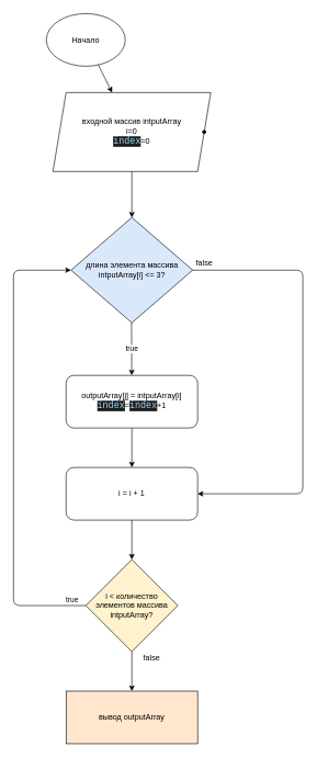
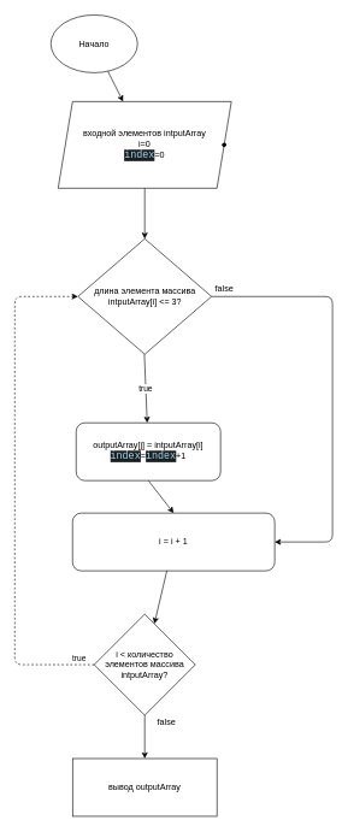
  <mxCell id="0" />
  <mxCell id="1" parent="0" />
  <mxCell id="2" value="" style="edgeStyle=none;html=1;" parent="1" source="3" target="4" edge="1"><mxGeometry relative="1" as="geometry" /></mxCell>
  <mxCell id="3" value="Начало" style="ellipse;whiteSpace=wrap;html=1;" parent="1" vertex="1"><mxGeometry x="70" y="20" width="120" height="80" as="geometry" /></mxCell>
- <mxCell id="4" value="входной массив intputArray&lt;br&gt;i=0&lt;br&gt;&lt;span style=&quot;color: rgb(156 , 220 , 254) ; background-color: rgb(30 , 30 , 30) ; font-family: &amp;#34;consolas&amp;#34; , &amp;#34;courier new&amp;#34; , monospace ; font-size: 14px&quot;&gt;index&lt;/span&gt;=0" style="shape=parallelogram;perimeter=parallelogramPerimeter;whiteSpace=wrap;html=1;fixedSize=1;" parent="1" vertex="1"><mxGeometry x="80" y="140" width="240" height="120" as="geometry" /></mxCell>
- <mxCell id="5" value="длина элемента массива intputArray[i] &amp;lt;= 3?" style="rhombus;whiteSpace=wrap;html=1;fillColor=#dae8fc;" parent="1" vertex="1"><mxGeometry x="107.5" y="330" width="185" height="160" as="geometry" /></mxCell>
+ <mxCell id="4" value="входной элементов intputArray&lt;br&gt;i=0&lt;br&gt;&lt;span style=&quot;color: rgb(156 , 220 , 254) ; background-color: rgb(30 , 30 , 30) ; font-family: &amp;#34;consolas&amp;#34; , &amp;#34;courier new&amp;#34; , monospace ; font-size: 14px&quot;&gt;index&lt;/span&gt;=0" style="shape=parallelogram;perimeter=parallelogramPerimeter;whiteSpace=wrap;html=1;fixedSize=1;" parent="1" vertex="1"><mxGeometry x="80" y="140" width="240" height="120" as="geometry" /></mxCell>
+ <mxCell id="5" value="длина элемента массива intputArray[i] &amp;lt;= 3?" style="rhombus;whiteSpace=wrap;html=1;" parent="1" vertex="1"><mxGeometry x="107.5" y="330" width="185" height="160" as="geometry" /></mxCell>
  <mxCell id="6" value="" style="shape=waypoint;sketch=0;size=6;pointerEvents=1;points=[];fillColor=default;resizable=0;rotatable=0;perimeter=centerPerimeter;snapToPoint=1;" parent="1" vertex="1"><mxGeometry x="290" y="180" width="40" height="40" as="geometry" /></mxCell>
  <mxCell id="7" value="" style="edgeStyle=none;html=1;" parent="1" source="8" target="18" edge="1"><mxGeometry relative="1" as="geometry" /></mxCell>
- <mxCell id="8" value="i = i + 1" style="rounded=1;whiteSpace=wrap;html=1;" parent="1" vertex="1"><mxGeometry x="100" y="710" width="200" height="80" as="geometry" /></mxCell>
+ <mxCell id="8" value="i = i + 1" style="rounded=1;whiteSpace=wrap;html=1;" parent="1" vertex="1"><mxGeometry x="100" y="710" width="280" height="80" as="geometry" /></mxCell>
  <mxCell id="9" value="" style="endArrow=classic;html=1;exitX=0.5;exitY=1;exitDx=0;exitDy=0;entryX=0.5;entryY=0;entryDx=0;entryDy=0;" parent="1" source="14" target="8" edge="1"><mxGeometry width="50" height="50" relative="1" as="geometry"><mxPoint x="390" y="580" as="sourcePoint" /><mxPoint x="300" y="840" as="targetPoint" /></mxGeometry></mxCell>
  <mxCell id="10" value="" style="endArrow=classic;html=1;exitX=0.5;exitY=1;exitDx=0;exitDy=0;entryX=0.5;entryY=0;entryDx=0;entryDy=0;" parent="1" source="4" target="5" edge="1"><mxGeometry width="50" height="50" relative="1" as="geometry"><mxPoint x="-10" y="470" as="sourcePoint" /><mxPoint x="40" y="420" as="targetPoint" /></mxGeometry></mxCell>
  <mxCell id="11" value="" style="endArrow=classic;html=1;exitX=1;exitY=0.5;exitDx=0;exitDy=0;entryX=1;entryY=0.5;entryDx=0;entryDy=0;" parent="1" source="5" target="8" edge="1"><mxGeometry width="50" height="50" relative="1" as="geometry"><mxPoint x="-10" y="890" as="sourcePoint" /><mxPoint x="40" y="840" as="targetPoint" /><Array as="points"><mxPoint x="460" y="410" /><mxPoint x="460" y="750" /></Array></mxGeometry></mxCell>
  <mxCell id="12" value="false" style="text;html=1;align=center;verticalAlign=middle;resizable=0;points=[];autosize=1;strokeColor=none;fillColor=none;" parent="1" vertex="1"><mxGeometry x="290" y="390" width="40" height="20" as="geometry" /></mxCell>
  <mxCell id="13" value="true" style="endArrow=classic;html=1;exitX=0.5;exitY=1;exitDx=0;exitDy=0;" parent="1" target="14" edge="1"><mxGeometry width="50" height="50" relative="1" as="geometry"><mxPoint x="199.5" y="490" as="sourcePoint" /><mxPoint x="390" y="660" as="targetPoint" /></mxGeometry></mxCell>
- <mxCell id="14" value="&lt;div&gt;outputArray[j] = intputArray[i]&lt;/div&gt;&lt;div&gt;&lt;span style=&quot;color: rgb(156 , 220 , 254) ; background-color: rgb(30 , 30 , 30) ; font-family: &amp;#34;consolas&amp;#34; , &amp;#34;courier new&amp;#34; , monospace ; font-size: 14px&quot;&gt;index&lt;/span&gt;=&lt;span style=&quot;color: rgb(156 , 220 , 254) ; background-color: rgb(30 , 30 , 30) ; font-family: &amp;#34;consolas&amp;#34; , &amp;#34;courier new&amp;#34; , monospace ; font-size: 14px&quot;&gt;index&lt;/span&gt;&lt;span&gt;+1&lt;/span&gt;&lt;/div&gt;" style="rounded=1;whiteSpace=wrap;html=1;" parent="1" vertex="1"><mxGeometry x="100" y="570" width="200" height="80" as="geometry" /></mxCell>
- <mxCell id="15" value="вывод outputArray" style="rounded=0;whiteSpace=wrap;html=1;fillColor=#ffe6cc;" parent="1" vertex="1"><mxGeometry x="100" y="1050" width="200" height="80" as="geometry" /></mxCell>
+ <mxCell id="14" value="&lt;div&gt;outputArray[j] = intputArray[i]&lt;/div&gt;&lt;div&gt;&lt;span style=&quot;color: rgb(156 , 220 , 254) ; background-color: rgb(30 , 30 , 30) ; font-family: &amp;#34;consolas&amp;#34; , &amp;#34;courier new&amp;#34; , monospace ; font-size: 14px&quot;&gt;index&lt;/span&gt;=&lt;span style=&quot;color: rgb(156 , 220 , 254) ; background-color: rgb(30 , 30 , 30) ; font-family: &amp;#34;consolas&amp;#34; , &amp;#34;courier new&amp;#34; , monospace ; font-size: 14px&quot;&gt;index&lt;/span&gt;&lt;span&gt;+1&lt;/span&gt;&lt;/div&gt;" style="rounded=1;whiteSpace=wrap;html=1;" parent="1" vertex="1"><mxGeometry x="105" y="585" width="200" height="80" as="geometry" /></mxCell>
+ <mxCell id="15" value="вывод outputArray" style="rounded=0;whiteSpace=wrap;html=1;" parent="1" vertex="1"><mxGeometry x="100" y="1050" width="200" height="80" as="geometry" /></mxCell>
  <mxCell id="16" value="" style="edgeStyle=none;html=1;" parent="1" source="18" target="15" edge="1"><mxGeometry relative="1" as="geometry" /></mxCell>
  <mxCell id="17" value="true" style="edgeLabel;html=1;align=center;verticalAlign=middle;resizable=0;points=[];" parent="16" vertex="1" connectable="0"><mxGeometry x="-0.5" y="2" relative="1" as="geometry"><mxPoint x="-94" y="-95" as="offset" /></mxGeometry></mxCell>
- <mxCell id="18" value="i &amp;lt; количество элементов массива intputArray?" style="rhombus;whiteSpace=wrap;html=1;fillColor=#fff2cc;" parent="1" vertex="1"><mxGeometry x="130" y="850" width="140" height="140" as="geometry" /></mxCell>
- <mxCell id="19" value="" style="endArrow=classic;html=1;exitX=0;exitY=0.5;exitDx=0;exitDy=0;entryX=0;entryY=0.5;entryDx=0;entryDy=0;" parent="1" source="18" target="5" edge="1"><mxGeometry width="50" height="50" relative="1" as="geometry"><mxPoint x="60" y="930" as="sourcePoint" /><mxPoint x="110" y="880" as="targetPoint" /><Array as="points"><mxPoint x="20" y="920" /><mxPoint x="20" y="410" /></Array></mxGeometry></mxCell>
+ <mxCell id="18" value="i &amp;lt; количество элементов массива intputArray?" style="rhombus;whiteSpace=wrap;html=1;" parent="1" vertex="1"><mxGeometry x="130" y="850" width="140" height="140" as="geometry" /></mxCell>
+ <mxCell id="19" value="" style="endArrow=classic;html=1;exitX=0;exitY=0.5;exitDx=0;exitDy=0;entryX=0;entryY=0.5;entryDx=0;entryDy=0;dashed=1;" parent="1" source="18" target="5" edge="1"><mxGeometry width="50" height="50" relative="1" as="geometry"><mxPoint x="60" y="930" as="sourcePoint" /><mxPoint x="110" y="880" as="targetPoint" /><Array as="points"><mxPoint x="20" y="920" /><mxPoint x="20" y="410" /></Array></mxGeometry></mxCell>
  <mxCell id="20" value="false" style="text;html=1;align=center;verticalAlign=middle;resizable=0;points=[];autosize=1;strokeColor=none;fillColor=none;" parent="1" vertex="1"><mxGeometry x="210" y="990" width="40" height="20" as="geometry" /></mxCell>
